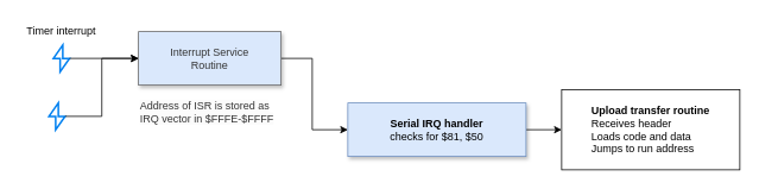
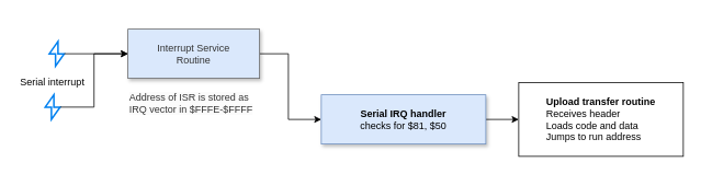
  <mxCell id="0" />
  <mxCell id="1" parent="0" />
  <mxCell id="2" style="edgeStyle=orthogonalEdgeStyle;rounded=0;orthogonalLoop=1;jettySize=auto;html=1;entryX=0;entryY=0.5;entryDx=0;entryDy=0;" edge="1" parent="1" source="3" target="5"><mxGeometry relative="1" as="geometry"><Array as="points"><mxPoint x="350" y="65" /><mxPoint x="350" y="145" /></Array></mxGeometry></mxCell>
  <mxCell id="3" value="Interrupt Service &lt;br&gt;Routine" style="rounded=0;whiteSpace=wrap;html=1;shadow=1;fillColor=#dae8fc;fontColor=#333333;strokeColor=#666666;" vertex="1" parent="1"><mxGeometry x="155" y="35" width="160" height="60" as="geometry" /></mxCell>
  <mxCell id="4" value="" style="edgeStyle=orthogonalEdgeStyle;rounded=0;orthogonalLoop=1;jettySize=auto;html=1;" edge="1" parent="1" source="5" target="15"><mxGeometry relative="1" as="geometry" /></mxCell>
  <mxCell id="5" value="&lt;b&gt;Serial IRQ handler&lt;/b&gt;&lt;br&gt;checks for $81, $50" style="rounded=0;whiteSpace=wrap;html=1;shadow=1;fillColor=#dae8fc;strokeColor=#6c8ebf;" vertex="1" parent="1"><mxGeometry x="390" y="115" width="200" height="60" as="geometry" /></mxCell>
  <mxCell id="6" value="" style="group" vertex="1" connectable="0" parent="1"><mxGeometry x="25" y="20" width="87" height="60" as="geometry" /></mxCell>
  <mxCell id="7" value="" style="html=1;verticalLabelPosition=bottom;align=center;labelBackgroundColor=#ffffff;verticalAlign=top;strokeWidth=2;strokeColor=#0080F0;shadow=0;dashed=0;shape=mxgraph.ios7.icons.flash;" vertex="1" parent="6"><mxGeometry x="34.5" y="30" width="18" height="30" as="geometry" /></mxCell>
- <mxCell id="8" value="Timer interrupt" style="text;html=1;strokeColor=none;fillColor=none;align=center;verticalAlign=middle;whiteSpace=wrap;rounded=0;" vertex="1" parent="6"><mxGeometry width="87" height="30" as="geometry" /></mxCell>
  <mxCell id="9" value="" style="group" vertex="1" connectable="0" parent="1"><mxGeometry x="20" y="85" width="87" height="60" as="geometry" /></mxCell>
  <mxCell id="10" value="" style="html=1;verticalLabelPosition=bottom;align=center;labelBackgroundColor=#ffffff;verticalAlign=top;strokeWidth=2;strokeColor=#0080F0;shadow=0;dashed=0;shape=mxgraph.ios7.icons.flash;" vertex="1" parent="9"><mxGeometry x="34.5" y="30" width="18" height="30" as="geometry" /></mxCell>
+ <mxCell id="11" value="Serial interrupt" style="text;html=1;strokeColor=none;fillColor=none;align=center;verticalAlign=middle;whiteSpace=wrap;rounded=0;" vertex="1" parent="9"><mxGeometry width="87" height="30" as="geometry" /></mxCell>
  <mxCell id="12" style="edgeStyle=orthogonalEdgeStyle;rounded=0;orthogonalLoop=1;jettySize=auto;html=1;entryX=0;entryY=0.5;entryDx=0;entryDy=0;" edge="1" parent="1" source="7" target="3"><mxGeometry relative="1" as="geometry" /></mxCell>
  <mxCell id="13" style="edgeStyle=orthogonalEdgeStyle;rounded=0;orthogonalLoop=1;jettySize=auto;html=1;entryX=0;entryY=0.5;entryDx=0;entryDy=0;" edge="1" parent="1" source="10" target="3"><mxGeometry relative="1" as="geometry" /></mxCell>
  <mxCell id="14" value="&lt;span style=&quot;color: rgb(51, 51, 51); font-family: Helvetica; font-size: 12px; font-style: normal; font-variant-ligatures: normal; font-variant-caps: normal; font-weight: 400; letter-spacing: normal; orphans: 2; text-align: center; text-indent: 0px; text-transform: none; widows: 2; word-spacing: 0px; -webkit-text-stroke-width: 0px; background-color: rgb(251, 251, 251); text-decoration-thickness: initial; text-decoration-style: initial; text-decoration-color: initial; float: none; display: inline !important;&quot;&gt;Address of ISR is stored as IRQ vector in $FFFE-$FFFF&lt;/span&gt;" style="text;whiteSpace=wrap;html=1;" vertex="1" parent="1"><mxGeometry x="155" y="105" width="170" height="40" as="geometry" /></mxCell>
  <mxCell id="15" value="&lt;b&gt;Upload transfer routine&lt;/b&gt;&lt;br&gt;&lt;div style=&quot;text-align: left;&quot;&gt;&lt;span style=&quot;background-color: initial;&quot;&gt;Receives header&lt;/span&gt;&lt;/div&gt;&lt;div style=&quot;text-align: left;&quot;&gt;&lt;span style=&quot;background-color: initial;&quot;&gt;Loads code and data&amp;nbsp;&lt;/span&gt;&lt;/div&gt;&lt;div style=&quot;text-align: left;&quot;&gt;&lt;span style=&quot;background-color: initial;&quot;&gt;Jumps to run address&amp;nbsp;&lt;/span&gt;&lt;/div&gt;" style="rounded=0;whiteSpace=wrap;html=1;" vertex="1" parent="1"><mxGeometry x="630" y="100" width="200" height="90" as="geometry" /></mxCell>
